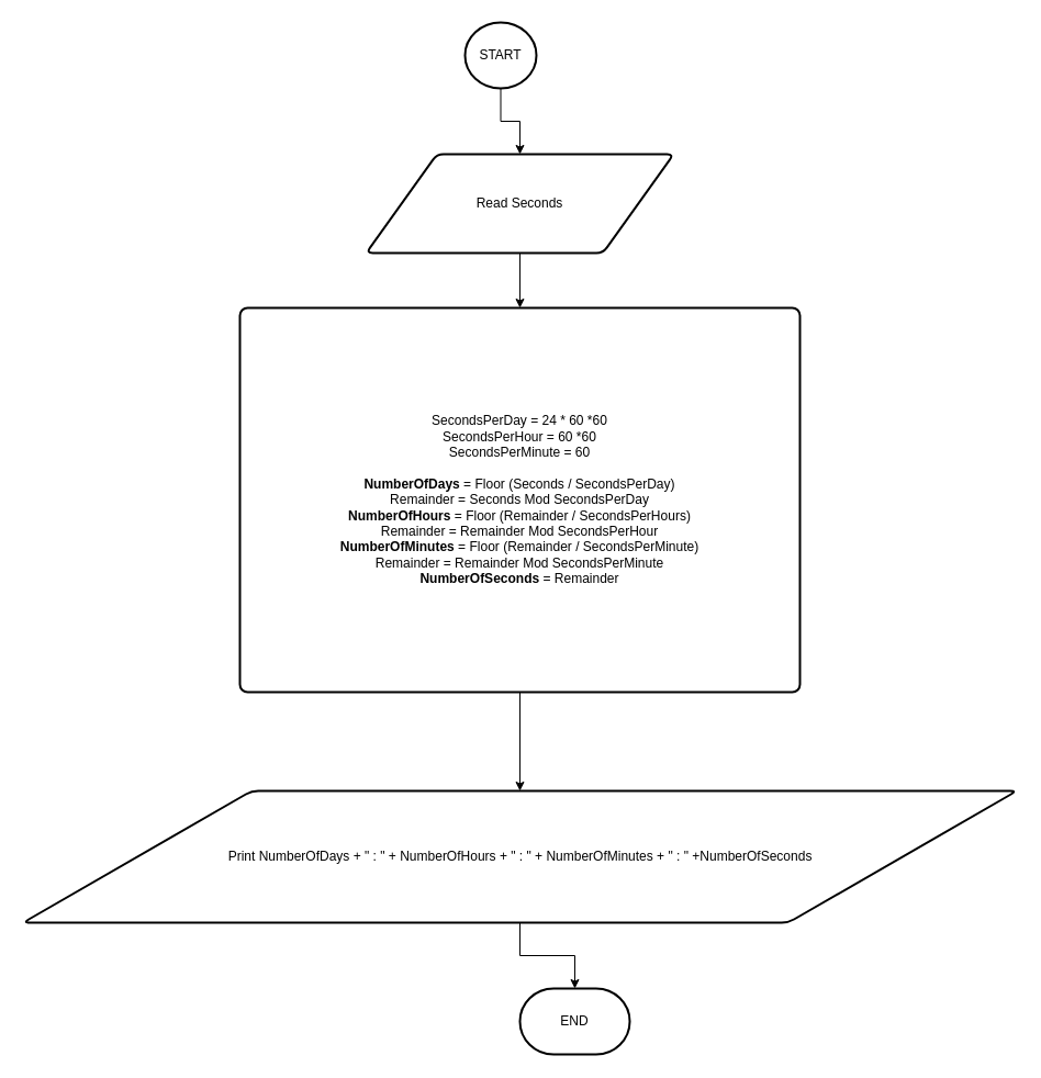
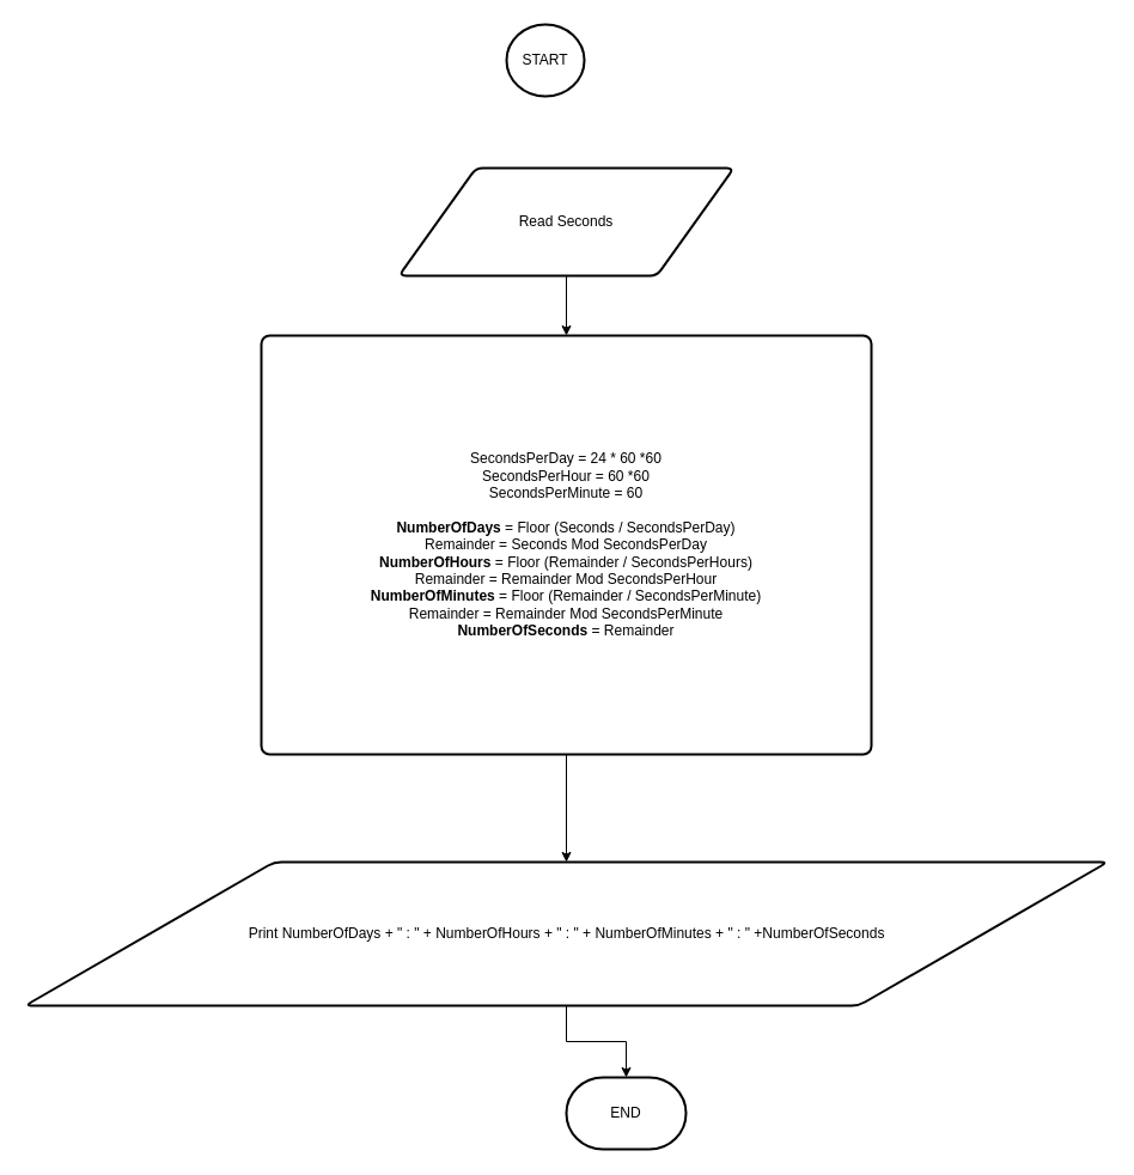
  <mxCell id="0" />
  <mxCell id="1" parent="0" />
- <mxCell id="2" style="edgeStyle=orthogonalEdgeStyle;rounded=0;orthogonalLoop=1;jettySize=auto;html=1;exitX=0.5;exitY=1;exitDx=0;exitDy=0;exitPerimeter=0;" edge="1" parent="1" source="3" target="5"><mxGeometry relative="1" as="geometry" /></mxCell>
  <mxCell id="3" value="START" style="strokeWidth=2;html=1;shape=mxgraph.flowchart.start_1;whiteSpace=wrap;" vertex="1" parent="1"><mxGeometry x="423" y="20" width="65" height="60" as="geometry" /></mxCell>
  <mxCell id="4" style="edgeStyle=orthogonalEdgeStyle;rounded=0;orthogonalLoop=1;jettySize=auto;html=1;exitX=0.5;exitY=1;exitDx=0;exitDy=0;entryX=0.5;entryY=0;entryDx=0;entryDy=0;" edge="1" parent="1" source="5" target="7"><mxGeometry relative="1" as="geometry" /></mxCell>
  <mxCell id="5" value="Read Seconds" style="shape=parallelogram;html=1;strokeWidth=2;perimeter=parallelogramPerimeter;whiteSpace=wrap;rounded=1;arcSize=12;size=0.23;" vertex="1" parent="1"><mxGeometry x="333" y="140" width="280" height="90" as="geometry" /></mxCell>
  <mxCell id="6" style="edgeStyle=orthogonalEdgeStyle;rounded=0;orthogonalLoop=1;jettySize=auto;html=1;exitX=0.5;exitY=1;exitDx=0;exitDy=0;entryX=0.5;entryY=0;entryDx=0;entryDy=0;" edge="1" parent="1" source="7" target="8"><mxGeometry relative="1" as="geometry" /></mxCell>
  <mxCell id="7" value="SecondsPerDay = 24 * 60 *60&lt;div&gt;SecondsPerHour = 60 *60&lt;/div&gt;&lt;div&gt;SecondsPerMinute = 60&lt;/div&gt;&lt;div&gt;&lt;br&gt;&lt;/div&gt;&lt;div&gt;&lt;b&gt;NumberOfDays&lt;/b&gt; = Floor (Seconds / SecondsPerDay)&lt;/div&gt;&lt;div&gt;Remainder = Seconds Mod SecondsPerDay&lt;/div&gt;&lt;div&gt;&lt;b&gt;NumberOfHours&lt;/b&gt; = Floor (Remainder / SecondsPerHours)&lt;/div&gt;&lt;div&gt;Remainder = Remainder Mod SecondsPerHour&lt;/div&gt;&lt;div&gt;&lt;b&gt;NumberOfMinutes&lt;/b&gt; = Floor (Remainder / SecondsPerMinute)&lt;/div&gt;&lt;div&gt;Remainder = Remainder Mod SecondsPerMinute&lt;/div&gt;&lt;div&gt;&lt;b&gt;NumberOfSeconds&lt;/b&gt; = Remainder&lt;/div&gt;" style="rounded=1;whiteSpace=wrap;html=1;absoluteArcSize=1;arcSize=14;strokeWidth=2;" vertex="1" parent="1"><mxGeometry x="218" y="280" width="510" height="350" as="geometry" /></mxCell>
  <mxCell id="8" value="Print NumberOfDays + &quot; : &quot; + NumberOfHours + &quot; : &quot; + NumberOfMinutes + &quot; : &quot; +NumberOfSeconds" style="shape=parallelogram;html=1;strokeWidth=2;perimeter=parallelogramPerimeter;whiteSpace=wrap;rounded=1;arcSize=12;size=0.23;" vertex="1" parent="1"><mxGeometry x="20.5" y="720" width="905" height="120" as="geometry" /></mxCell>
  <mxCell id="9" value="END" style="strokeWidth=2;html=1;shape=mxgraph.flowchart.terminator;whiteSpace=wrap;" vertex="1" parent="1"><mxGeometry x="473" y="900" width="100" height="60" as="geometry" /></mxCell>
  <mxCell id="10" style="edgeStyle=orthogonalEdgeStyle;rounded=0;orthogonalLoop=1;jettySize=auto;html=1;exitX=0.5;exitY=1;exitDx=0;exitDy=0;entryX=0.5;entryY=0;entryDx=0;entryDy=0;entryPerimeter=0;" edge="1" parent="1" source="8" target="9"><mxGeometry relative="1" as="geometry" /></mxCell>
